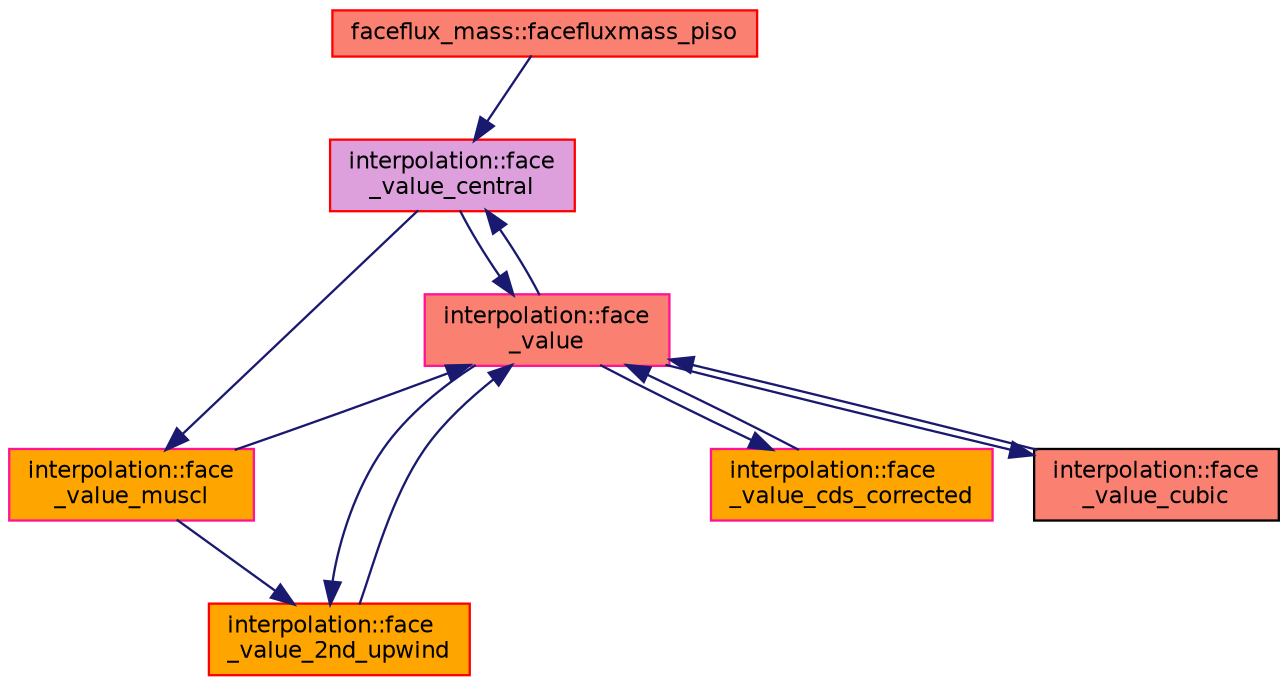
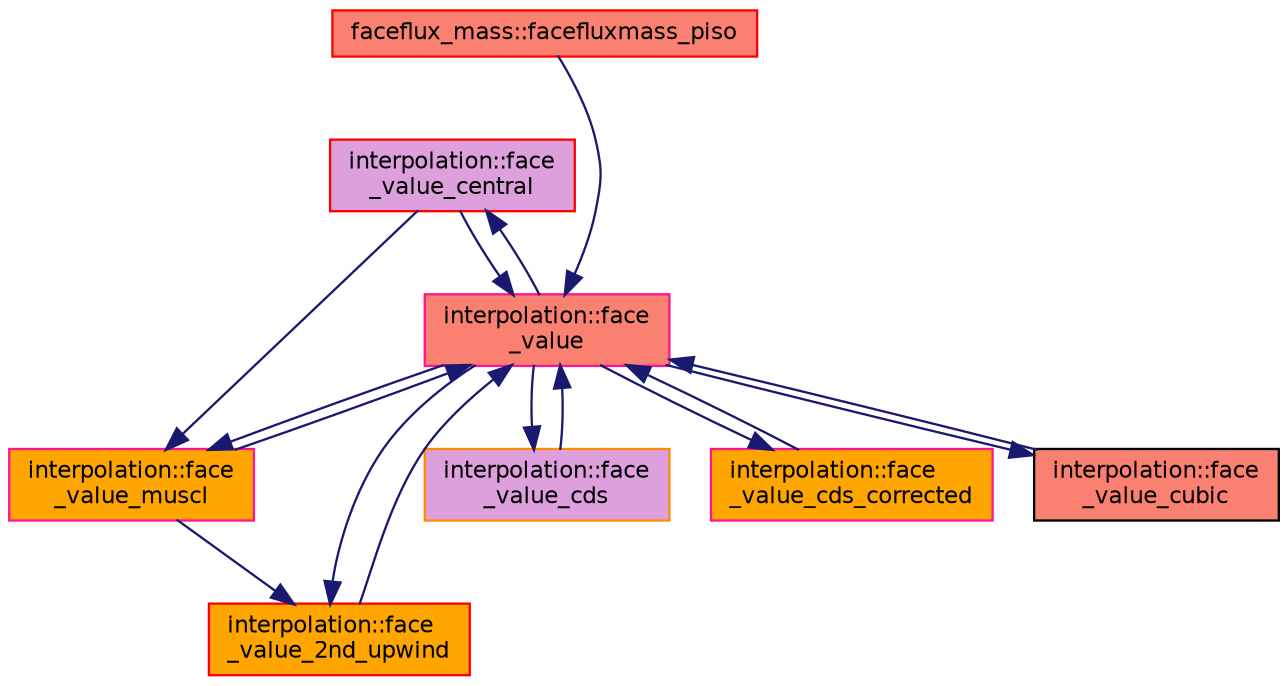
  digraph {
    rankdir=TB
    node [color=red fillcolor=salmon fontname=Helvetica fontsize=10 shape=record style=filled]
    edge [color=midnightblue fontname=Helvetica fontsize=10 labelfontname=Helvetica labelfontsize=10 style=solid]
    n1 [fontcolor=black height=0.2 label="faceflux_mass::facefluxmass_piso" width=0.4]
    n2 [fillcolor=plum height=0.2 label="interpolation::face\l_value_central" width=0.4]
    n3 [color=deeppink height=0.2 label="interpolation::face\l_value" width=0.4]
    n4 [color=deeppink fillcolor=orange height=0.2 label="interpolation::face\l_value_muscl" width=0.4]
    n5 [fillcolor=orange height=0.2 label="interpolation::face\l_value_2nd_upwind" width=0.4]
+   n6 [color=darkorange fillcolor=plum height=0.2 label="interpolation::face\l_value_cds" width=0.4]
    n7 [color=deeppink fillcolor=orange height=0.2 label="interpolation::face\l_value_cds_corrected" width=0.4]
    n8 [color=black height=0.2 label="interpolation::face\l_value_cubic" width=0.4]
-   n1 -> n2
+   n1 -> n3
    n2 -> n3
    n2 -> n4
    n3 -> n2
+   n3 -> n4
    n3 -> n5
+   n3 -> n6
    n3 -> n7
    n3 -> n8
    n4 -> n3
    n4 -> n5
    n5 -> n3
+   n6 -> n3
    n7 -> n3
    n8 -> n3
  }
